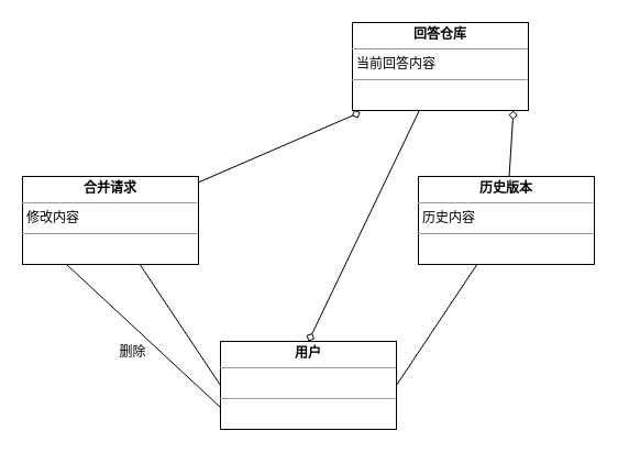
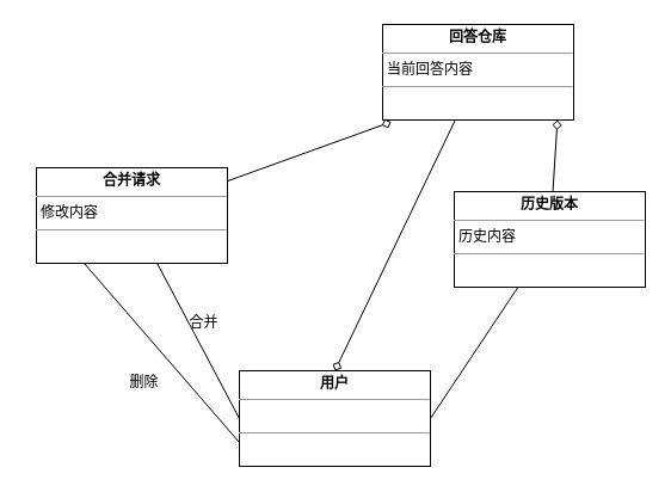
  <mxCell id="0" />
  <mxCell id="1" parent="0" />
  <mxCell id="2" style="edgeStyle=none;rounded=0;orthogonalLoop=1;jettySize=auto;html=1;entryX=0.5;entryY=0;entryDx=0;entryDy=0;startArrow=none;startFill=0;endArrow=diamond;endFill=0;" edge="1" parent="1" source="3" target="11"><mxGeometry relative="1" as="geometry" /></mxCell>
  <mxCell id="3" value="&lt;p style=&quot;margin: 0px ; margin-top: 4px ; text-align: center&quot;&gt;&lt;b&gt;回答仓库&lt;/b&gt;&lt;/p&gt;&lt;hr size=&quot;1&quot;&gt;&lt;p style=&quot;margin: 0px ; margin-left: 4px&quot;&gt;当前回答内容&lt;/p&gt;&lt;hr size=&quot;1&quot;&gt;&lt;p style=&quot;margin: 0px ; margin-left: 4px&quot;&gt;&lt;br&gt;&lt;/p&gt;" style="verticalAlign=top;align=left;overflow=fill;fontSize=12;fontFamily=Helvetica;html=1;" vertex="1" parent="1"><mxGeometry x="320" y="20" width="160" height="80" as="geometry" /></mxCell>
  <mxCell id="4" style="edgeStyle=none;rounded=0;orthogonalLoop=1;jettySize=auto;html=1;entryX=0.045;entryY=1.02;entryDx=0;entryDy=0;entryPerimeter=0;startArrow=none;startFill=0;endArrow=diamond;endFill=0;" edge="1" parent="1" source="7" target="3"><mxGeometry relative="1" as="geometry" /></mxCell>
  <mxCell id="5" style="edgeStyle=none;rounded=0;orthogonalLoop=1;jettySize=auto;html=1;entryX=0;entryY=0.5;entryDx=0;entryDy=0;startArrow=none;startFill=0;endArrow=none;endFill=0;" edge="1" parent="1" source="7" target="11"><mxGeometry relative="1" as="geometry" /></mxCell>
  <mxCell id="6" style="edgeStyle=none;rounded=0;orthogonalLoop=1;jettySize=auto;html=1;entryX=0;entryY=0.75;entryDx=0;entryDy=0;startArrow=none;startFill=0;endArrow=none;endFill=0;exitX=0.25;exitY=1;exitDx=0;exitDy=0;" edge="1" parent="1" source="7" target="11"><mxGeometry relative="1" as="geometry" /></mxCell>
- <mxCell id="7" value="&lt;p style=&quot;margin: 0px ; margin-top: 4px ; text-align: center&quot;&gt;&lt;b&gt;合并请求&lt;/b&gt;&lt;/p&gt;&lt;hr size=&quot;1&quot;&gt;&lt;p style=&quot;margin: 0px ; margin-left: 4px&quot;&gt;修改内容&lt;/p&gt;&lt;hr size=&quot;1&quot;&gt;&lt;p style=&quot;margin: 0px ; margin-left: 4px&quot;&gt;&lt;br&gt;&lt;/p&gt;" style="verticalAlign=top;align=left;overflow=fill;fontSize=12;fontFamily=Helvetica;html=1;" vertex="1" parent="1"><mxGeometry x="20" y="160" width="160" height="80" as="geometry" /></mxCell>
+ <mxCell id="7" value="&lt;p style=&quot;margin: 0px ; margin-top: 4px ; text-align: center&quot;&gt;&lt;b&gt;合并请求&lt;/b&gt;&lt;/p&gt;&lt;hr size=&quot;1&quot;&gt;&lt;p style=&quot;margin: 0px ; margin-left: 4px&quot;&gt;修改内容&lt;/p&gt;&lt;hr size=&quot;1&quot;&gt;&lt;p style=&quot;margin: 0px ; margin-left: 4px&quot;&gt;&lt;br&gt;&lt;/p&gt;" style="verticalAlign=top;align=left;overflow=fill;fontSize=12;fontFamily=Helvetica;html=1;" vertex="1" parent="1"><mxGeometry x="30" y="140" width="160" height="80" as="geometry" /></mxCell>
  <mxCell id="8" style="edgeStyle=none;rounded=0;orthogonalLoop=1;jettySize=auto;html=1;startArrow=none;startFill=0;endArrow=diamond;endFill=0;entryX=0.915;entryY=1;entryDx=0;entryDy=0;entryPerimeter=0;" edge="1" parent="1" source="10" target="3"><mxGeometry relative="1" as="geometry" /></mxCell>
  <mxCell id="9" style="edgeStyle=none;rounded=0;orthogonalLoop=1;jettySize=auto;html=1;entryX=1;entryY=0.5;entryDx=0;entryDy=0;startArrow=none;startFill=0;endArrow=none;endFill=0;" edge="1" parent="1" source="10" target="11"><mxGeometry relative="1" as="geometry" /></mxCell>
  <mxCell id="10" value="&lt;p style=&quot;margin: 0px ; margin-top: 4px ; text-align: center&quot;&gt;&lt;b&gt;历史版本&lt;/b&gt;&lt;/p&gt;&lt;hr size=&quot;1&quot;&gt;&lt;p style=&quot;margin: 0px ; margin-left: 4px&quot;&gt;历史内容&lt;/p&gt;&lt;hr size=&quot;1&quot;&gt;&lt;p style=&quot;margin: 0px ; margin-left: 4px&quot;&gt;&lt;br&gt;&lt;/p&gt;" style="verticalAlign=top;align=left;overflow=fill;fontSize=12;fontFamily=Helvetica;html=1;" vertex="1" parent="1"><mxGeometry x="380" y="160" width="160" height="80" as="geometry" /></mxCell>
  <mxCell id="11" value="&lt;p style=&quot;margin: 0px ; margin-top: 4px ; text-align: center&quot;&gt;&lt;b&gt;用户&lt;/b&gt;&lt;/p&gt;&lt;hr size=&quot;1&quot;&gt;&lt;p style=&quot;margin: 0px ; margin-left: 4px&quot;&gt;&lt;br&gt;&lt;/p&gt;&lt;hr size=&quot;1&quot;&gt;&lt;p style=&quot;margin: 0px ; margin-left: 4px&quot;&gt;&lt;br&gt;&lt;/p&gt;" style="verticalAlign=top;align=left;overflow=fill;fontSize=12;fontFamily=Helvetica;html=1;" vertex="1" parent="1"><mxGeometry x="200" y="310" width="160" height="80" as="geometry" /></mxCell>
+ <mxCell id="12" value="合并" style="text;html=1;align=center;verticalAlign=middle;resizable=0;points=[];autosize=1;" vertex="1" parent="1"><mxGeometry x="150" y="260" width="40" height="20" as="geometry" /></mxCell>
  <mxCell id="13" value="删除" style="text;html=1;align=center;verticalAlign=middle;resizable=0;points=[];autosize=1;" vertex="1" parent="1"><mxGeometry x="100" y="310" width="40" height="20" as="geometry" /></mxCell>
